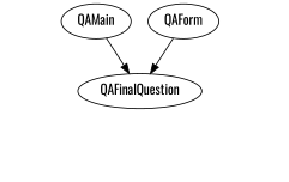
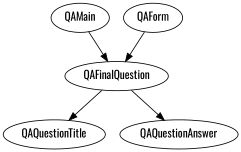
  digraph {
    fontname=Oswald
    node [fontname=Oswald]
    edge [fontname=Oswald]
    QAMain
    QAFinalQuestion
    QAForm
+   QAQuestionTitle
+   QAQuestionAnswer
    QAMain -> QAFinalQuestion
+   QAFinalQuestion -> QAQuestionTitle
+   QAFinalQuestion -> QAQuestionAnswer
    QAForm -> QAFinalQuestion
  }
